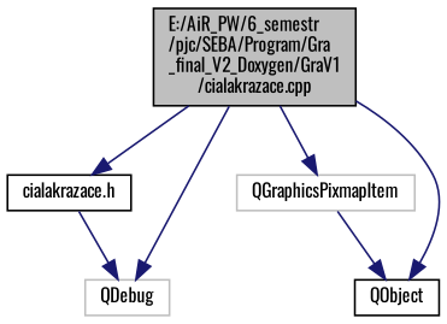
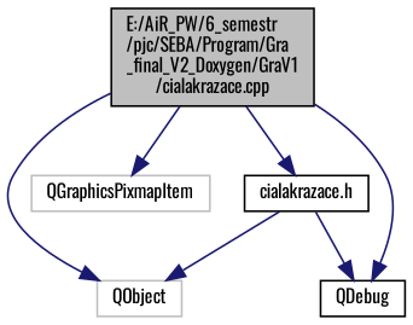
  digraph {
    fontname=Oswald
    node [color=grey75 fillcolor=white fontname=Oswald fontsize=10 shape=record style=filled]
    edge [color=midnightblue fontname=Oswald fontsize=10 labelfontname=Helvetica labelfontsize=10 style=solid]
    n1 [color=black fillcolor=grey75 fontcolor=black height=0.2 label="E:/AiR_PW/6_semestr\l/pjc/SEBA/Program/Gra\l_final_V2_Doxygen/GraV1\l/cialakrazace.cpp" width=0.4]
    n2 [color=black height=0.2 label="cialakrazace.h" width=0.4]
    n3 [height=0.2 label=QGraphicsPixmapItem width=0.4]
-   n4 [color=black height=0.2 label=QObject width=0.4]
-   n5 [height=0.2 label=QDebug width=0.4]
+   n4 [height=0.2 label=QObject width=0.4]
+   n5 [color=black height=0.2 label=QDebug width=0.4]
    n1 -> n2
    n1 -> n3
    n1 -> n4
    n1 -> n5
-   n3 -> n4
+   n2 -> n4
    n2 -> n5
  }
